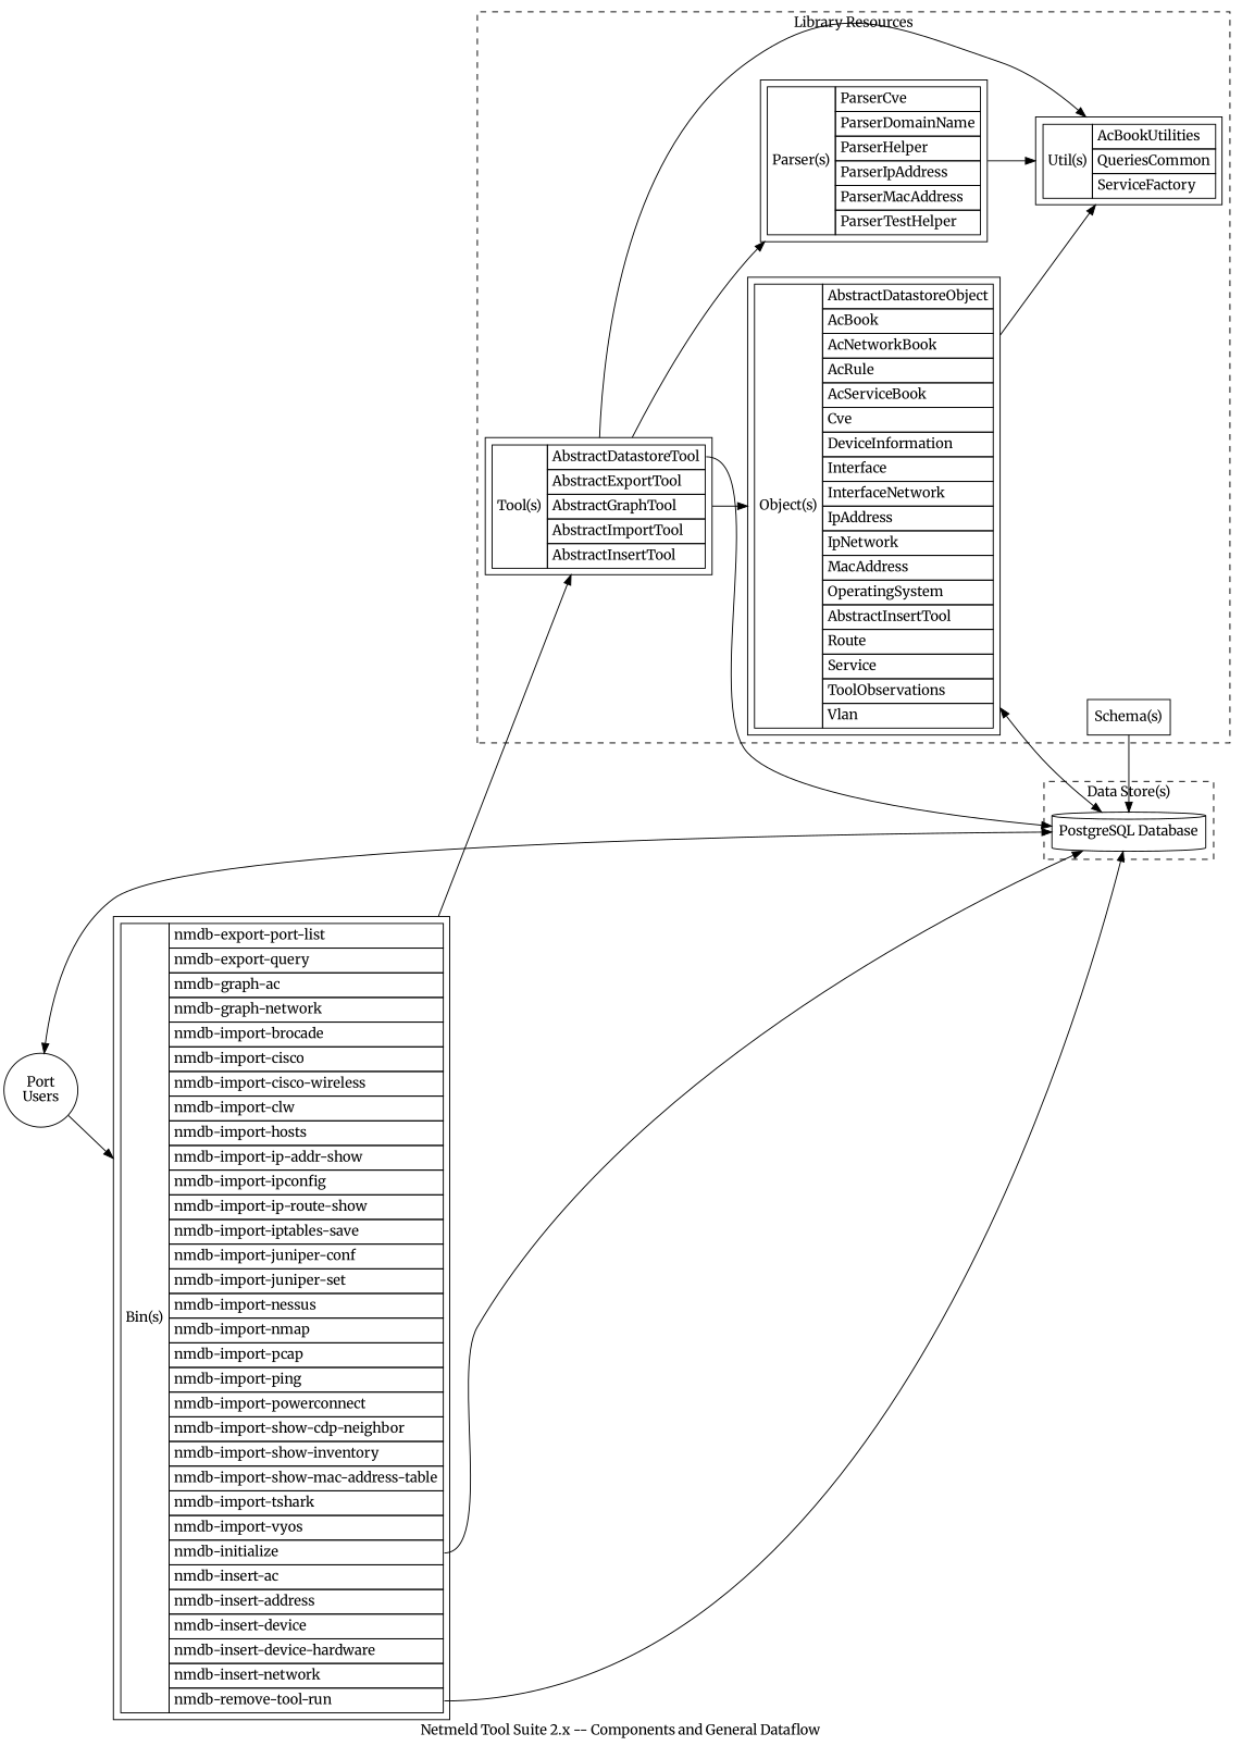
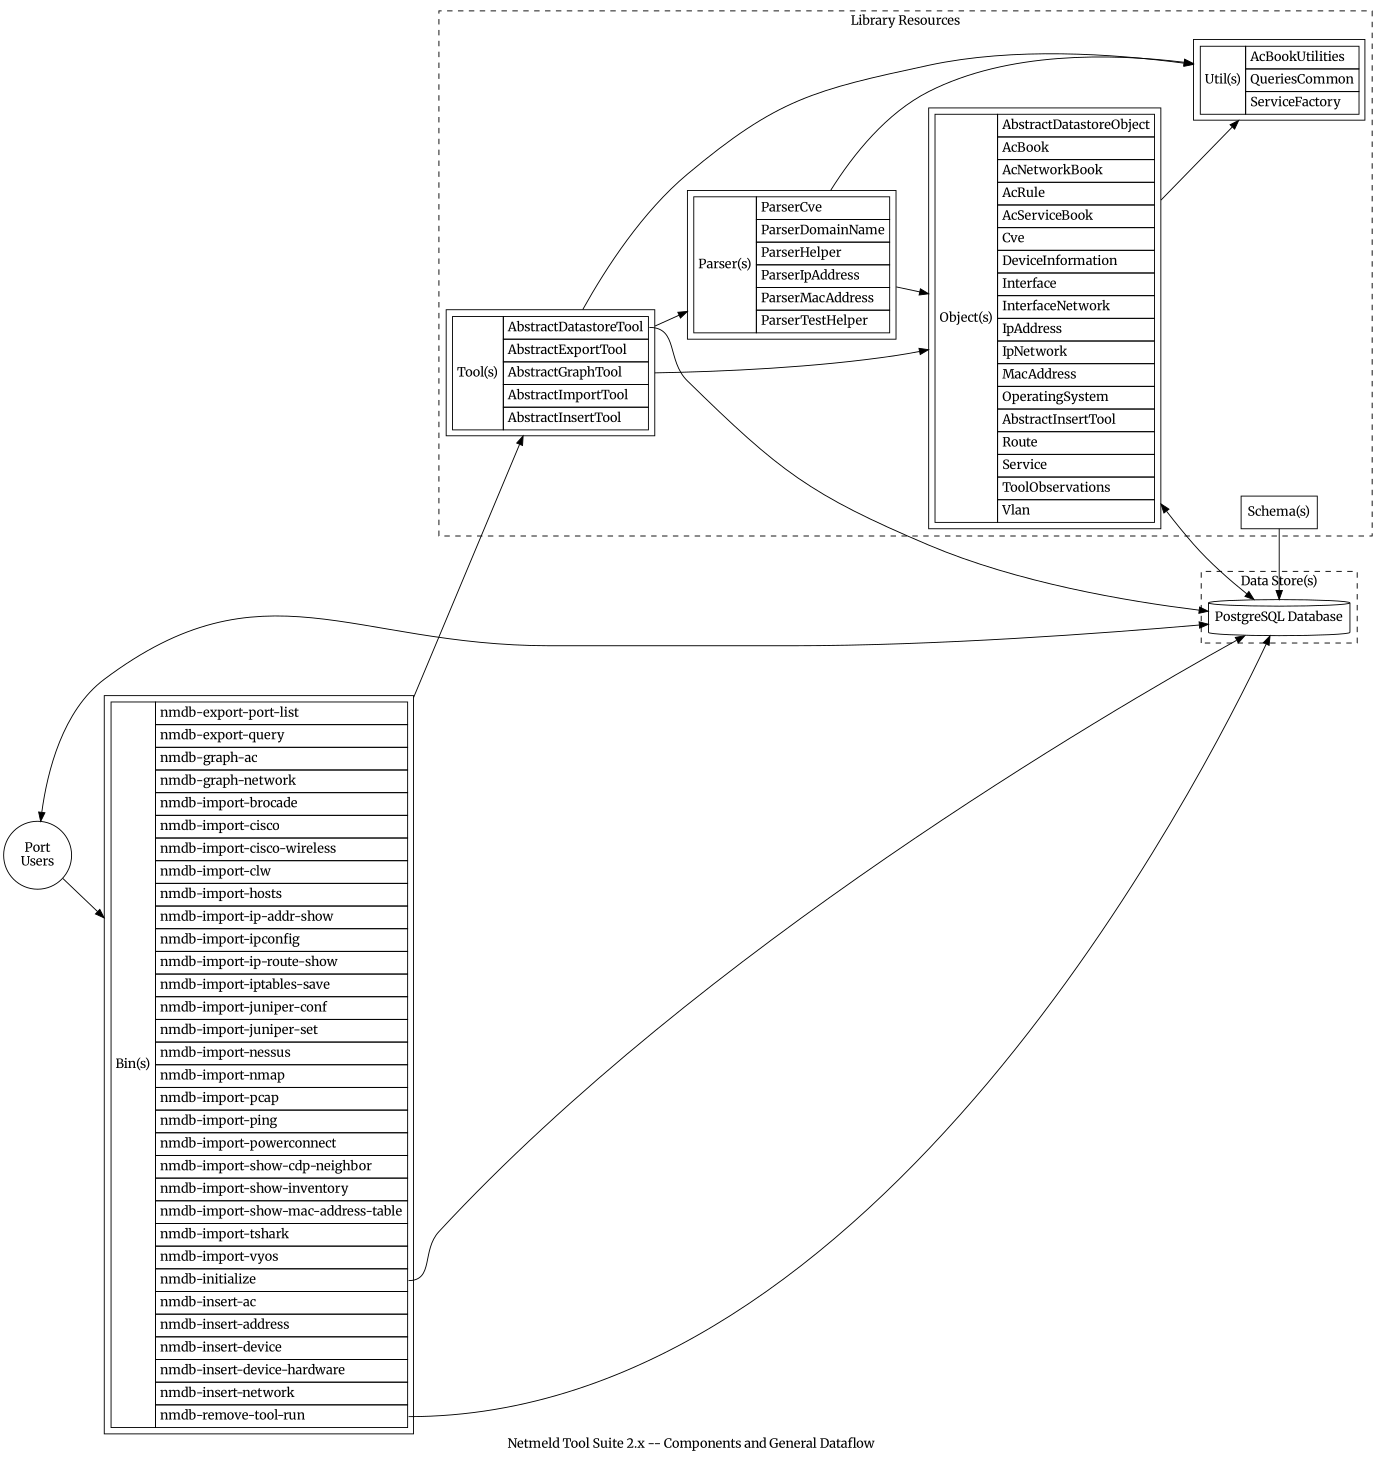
  digraph {
    compound=true
    fontname=Merriweather
    label="Netmeld Tool Suite 2.x -- Components and General Dataflow"
    newrank=true
    nodesep=0.5
    rankdir=LR
    ranksep=0.5
    splines=spline
    node [fontname=Merriweather margin=0.1 shape=rectangle]
    edge [fontname=Merriweather]
    n1 [label="Schema(s)"]
    n2 [label="PostgreSQL Database" shape=cylinder]
    n3 [label=<       <table border="0" cellborder="1" cellspacing="0" cellpadding="4">         <tr><td rowspan="19">Object(s)</td></tr>         <tr><td align="left">AbstractDatastoreObject</td></tr>         <tr><td align="left">AcBook</td></tr>         <tr><td align="left">AcNetworkBook</td></tr>         <tr><td align="left">AcRule</td></tr>         <tr><td align="left">AcServiceBook</td></tr>         <tr><td align="left">Cve</td></tr>         <tr><td align="left">DeviceInformation</td></tr>         <tr><td align="left">Interface</td></tr>         <tr><td align="left">InterfaceNetwork</td></tr>         <tr><td align="left">IpAddress</td></tr>         <tr><td align="left">IpNetwork</td></tr>         <tr><td align="left">MacAddress</td></tr>         <tr><td align="left">OperatingSystem</td></tr>         <tr><td align="left">AbstractInsertTool</td></tr>         <tr><td align="left">Route</td></tr>         <tr><td align="left">Service</td></tr>         <tr><td align="left">ToolObservations</td></tr>         <tr><td align="left">Vlan</td></tr>       </table>>]
    n4 [label=<       <table border="0" cellborder="1" cellspacing="0" cellpadding="4">         <tr><td rowspan="7">Parser(s)</td></tr>         <tr><td align="left">ParserCve</td></tr>         <tr><td align="left">ParserDomainName</td></tr>         <tr><td align="left">ParserHelper</td></tr>         <tr><td align="left">ParserIpAddress</td></tr>         <tr><td align="left">ParserMacAddress</td></tr>         <tr><td align="left">ParserTestHelper</td></tr>       </table>>]
    n5 [label=<       <table border="0" cellborder="1" cellspacing="0" cellpadding="4">         <tr><td rowspan="6">Tool(s)</td></tr>         <tr><td align="left" port="dstool">AbstractDatastoreTool</td></tr>         <tr><td align="left">AbstractExportTool</td></tr>         <tr><td align="left">AbstractGraphTool</td></tr>         <tr><td align="left">AbstractImportTool</td></tr>         <tr><td align="left">AbstractInsertTool</td></tr>       </table>>]
    n6 [label=<       <table border="0" cellborder="1" cellspacing="0" cellpadding="4">         <tr><td rowspan="4">Util(s)</td></tr>         <tr><td align="left">AcBookUtilities</td></tr>         <tr><td align="left">QueriesCommon</td></tr>         <tr><td align="left">ServiceFactory</td></tr>       </table>>]
    n7 [label="Port\nUsers" shape=circle margin=""]
    n8 [label=<     <table border="0" cellborder="1" cellspacing="0" cellpadding="4">       <tr><td rowspan="33">Bin(s)</td></tr>       <tr><td align="left">nmdb-export-port-list</td></tr>       <tr><td align="left">nmdb-export-query</td></tr>       <tr><td align="left">nmdb-graph-ac</td></tr>       <tr><td align="left">nmdb-graph-network</td></tr>       <tr><td align="left">nmdb-import-brocade</td></tr>       <tr><td align="left">nmdb-import-cisco</td></tr>       <tr><td align="left">nmdb-import-cisco-wireless</td></tr>       <tr><td align="left">nmdb-import-clw</td></tr>       <tr><td align="left">nmdb-import-hosts</td></tr>       <tr><td align="left">nmdb-import-ip-addr-show</td></tr>       <tr><td align="left">nmdb-import-ipconfig</td></tr>       <tr><td align="left">nmdb-import-ip-route-show</td></tr>       <tr><td align="left">nmdb-import-iptables-save</td></tr>       <tr><td align="left">nmdb-import-juniper-conf</td></tr>       <tr><td align="left">nmdb-import-juniper-set</td></tr>       <tr><td align="left">nmdb-import-nessus</td></tr>       <tr><td align="left">nmdb-import-nmap</td></tr>       <tr><td align="left">nmdb-import-pcap</td></tr>       <tr><td align="left">nmdb-import-ping</td></tr>       <tr><td align="left">nmdb-import-powerconnect</td></tr>       <tr><td align="left">nmdb-import-show-cdp-neighbor</td></tr>       <tr><td align="left">nmdb-import-show-inventory</td></tr>       <tr><td align="left">nmdb-import-show-mac-address-table</td></tr>       <tr><td align="left">nmdb-import-tshark</td></tr>       <tr><td align="left">nmdb-import-vyos</td></tr>       <tr><td align="left" port="init">nmdb-initialize</td></tr>       <tr><td align="left">nmdb-insert-ac</td></tr>       <tr><td align="left">nmdb-insert-address</td></tr>       <tr><td align="left">nmdb-insert-device</td></tr>       <tr><td align="left">nmdb-insert-device-hardware</td></tr>       <tr><td align="left">nmdb-insert-network</td></tr>       <tr><td align="left" port="remove">nmdb-remove-tool-run</td></tr>     </table>>]
    subgraph sub_1 {
      rank=same
      n1
      n2
    }
    subgraph cluster_2 {
      label="Library Resources"
      style=dashed
      n1
      n3
      n4
      n5
      n6
    }
    subgraph cluster_3 {
      label="Data Store(s)"
      style=dashed
      n2
    }
    n1 -> n2
    n3 -> n2 [dir=both]
    n3 -> n6
+   n4 -> n3
    n4 -> n6
    n5 -> n2 [tailport=dstool]
    n5 -> n3
    n5 -> n4
    n5 -> n6
    n7 -> n2 [dir=both]
    n7 -> n8
    n8 -> n2 [tailport=init]
    n8 -> n2 [tailport=remove]
    n8 -> n5
  }
